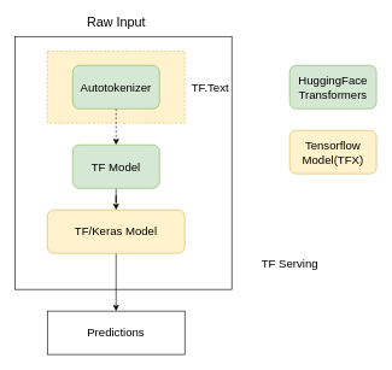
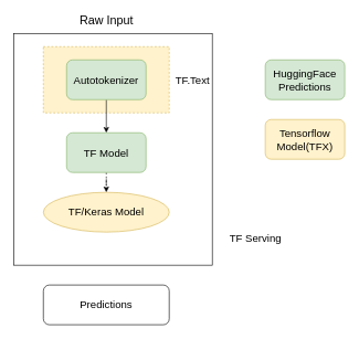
  <mxCell id="0" />
  <mxCell id="1" parent="0" />
  <mxCell id="2" value="" style="rounded=0;whiteSpace=wrap;html=1;" vertex="1" parent="1"><mxGeometry x="20" y="50" width="300" height="350" as="geometry" /></mxCell>
  <mxCell id="3" value="" style="rounded=0;whiteSpace=wrap;html=1;dashed=1;fillColor=#fff2cc;strokeColor=#d6b656;" vertex="1" parent="1"><mxGeometry x="65" y="70" width="190" height="100" as="geometry" /></mxCell>
  <mxCell id="4" value="&lt;font style=&quot;font-size: 18px&quot;&gt;Raw Input&lt;/font&gt;" style="text;html=1;align=center;verticalAlign=middle;resizable=0;points=[];autosize=1;strokeColor=none;" vertex="1" parent="1"><mxGeometry x="110" y="20" width="100" height="20" as="geometry" /></mxCell>
- <mxCell id="5" value="" style="edgeStyle=orthogonalEdgeStyle;rounded=0;orthogonalLoop=1;jettySize=auto;html=1;dashed=1;" edge="1" parent="1" source="6" target="9"><mxGeometry relative="1" as="geometry" /></mxCell>
+ <mxCell id="5" value="" style="edgeStyle=orthogonalEdgeStyle;rounded=0;orthogonalLoop=1;jettySize=auto;html=1;" edge="1" parent="1" source="6" target="9"><mxGeometry relative="1" as="geometry" /></mxCell>
  <mxCell id="6" value="&lt;font style=&quot;font-size: 16px&quot;&gt;Autotokenizer&lt;/font&gt;" style="rounded=1;whiteSpace=wrap;html=1;fillColor=#d5e8d4;strokeColor=#82b366;" vertex="1" parent="1"><mxGeometry x="100" y="90" width="120" height="60" as="geometry" /></mxCell>
  <mxCell id="7" value="&lt;font style=&quot;font-size: 16px&quot;&gt;TF.Text&lt;/font&gt;" style="text;html=1;align=center;verticalAlign=middle;resizable=0;points=[];autosize=1;strokeColor=none;" vertex="1" parent="1"><mxGeometry x="255" y="110" width="70" height="20" as="geometry" /></mxCell>
- <mxCell id="8" value="" style="edgeStyle=orthogonalEdgeStyle;rounded=0;orthogonalLoop=1;jettySize=auto;html=1;" edge="1" parent="1" source="9" target="11"><mxGeometry relative="1" as="geometry" /></mxCell>
+ <mxCell id="8" value="" style="edgeStyle=orthogonalEdgeStyle;rounded=0;orthogonalLoop=1;jettySize=auto;html=1;dashed=1;" edge="1" parent="1" source="9" target="11"><mxGeometry relative="1" as="geometry" /></mxCell>
  <mxCell id="9" value="&lt;font style=&quot;font-size: 16px&quot;&gt;TF Model&lt;/font&gt;" style="rounded=1;whiteSpace=wrap;html=1;fillColor=#d5e8d4;strokeColor=#82b366;" vertex="1" parent="1"><mxGeometry x="100" y="200" width="120" height="60" as="geometry" /></mxCell>
- <mxCell id="10" value="" style="edgeStyle=orthogonalEdgeStyle;rounded=0;orthogonalLoop=1;jettySize=auto;html=1;" edge="1" parent="1" source="11" target="14"><mxGeometry relative="1" as="geometry" /></mxCell>
- <mxCell id="11" value="&lt;font style=&quot;font-size: 16px&quot;&gt;TF/Keras Model&lt;/font&gt;" style="rounded=1;whiteSpace=wrap;html=1;fillColor=#fff2cc;strokeColor=#d6b656;" vertex="1" parent="1"><mxGeometry x="65" y="290" width="190" height="60" as="geometry" /></mxCell>
- <mxCell id="12" value="&lt;font style=&quot;font-size: 16px&quot;&gt;HuggingFace&lt;br&gt;Transformers&lt;br&gt;&lt;/font&gt;" style="rounded=1;whiteSpace=wrap;html=1;fillColor=#d5e8d4;strokeColor=#82b366;" vertex="1" parent="1"><mxGeometry x="400" y="90" width="120" height="60" as="geometry" /></mxCell>
- <mxCell id="13" value="&lt;font style=&quot;font-size: 16px&quot;&gt;TF Serving&lt;/font&gt;" style="text;html=1;align=center;verticalAlign=middle;resizable=0;points=[];autosize=1;strokeColor=none;" vertex="1" parent="1"><mxGeometry x="355" y="355" width="90" height="20" as="geometry" /></mxCell>
- <mxCell id="14" value="&lt;font style=&quot;font-size: 16px&quot;&gt;Predictions&lt;/font&gt;" style="whiteSpace=wrap;html=1;rounded=0;" vertex="1" parent="1"><mxGeometry x="65" y="430" width="190" height="60" as="geometry" /></mxCell>
+ <mxCell id="11" value="&lt;font style=&quot;font-size: 16px&quot;&gt;TF/Keras Model&lt;/font&gt;" style="ellipse;whiteSpace=wrap;html=1;fillColor=#fff2cc;strokeColor=#d6b656;" vertex="1" parent="1"><mxGeometry x="65" y="290" width="190" height="60" as="geometry" /></mxCell>
+ <mxCell id="12" value="&lt;font style=&quot;font-size: 16px&quot;&gt;HuggingFace&lt;br&gt;Predictions&lt;br&gt;&lt;/font&gt;" style="rounded=1;whiteSpace=wrap;html=1;fillColor=#d5e8d4;strokeColor=#82b366;" vertex="1" parent="1"><mxGeometry x="400" y="90" width="120" height="60" as="geometry" /></mxCell>
+ <mxCell id="13" value="&lt;font style=&quot;font-size: 16px&quot;&gt;TF Serving&lt;/font&gt;" style="text;html=1;align=center;verticalAlign=middle;resizable=0;points=[];autosize=1;strokeColor=none;" vertex="1" parent="1"><mxGeometry x="340" y="350" width="90" height="20" as="geometry" /></mxCell>
+ <mxCell id="14" value="&lt;font style=&quot;font-size: 16px&quot;&gt;Predictions&lt;/font&gt;" style="rounded=1;whiteSpace=wrap;html=1;" vertex="1" parent="1"><mxGeometry x="65" y="430" width="190" height="60" as="geometry" /></mxCell>
  <mxCell id="15" value="&lt;font style=&quot;font-size: 16px&quot;&gt;Tensorflow&lt;br&gt;Model(TFX)&lt;br&gt;&lt;/font&gt;" style="rounded=1;whiteSpace=wrap;html=1;fillColor=#fff2cc;strokeColor=#d6b656;" vertex="1" parent="1"><mxGeometry x="400" y="180" width="120" height="60" as="geometry" /></mxCell>
